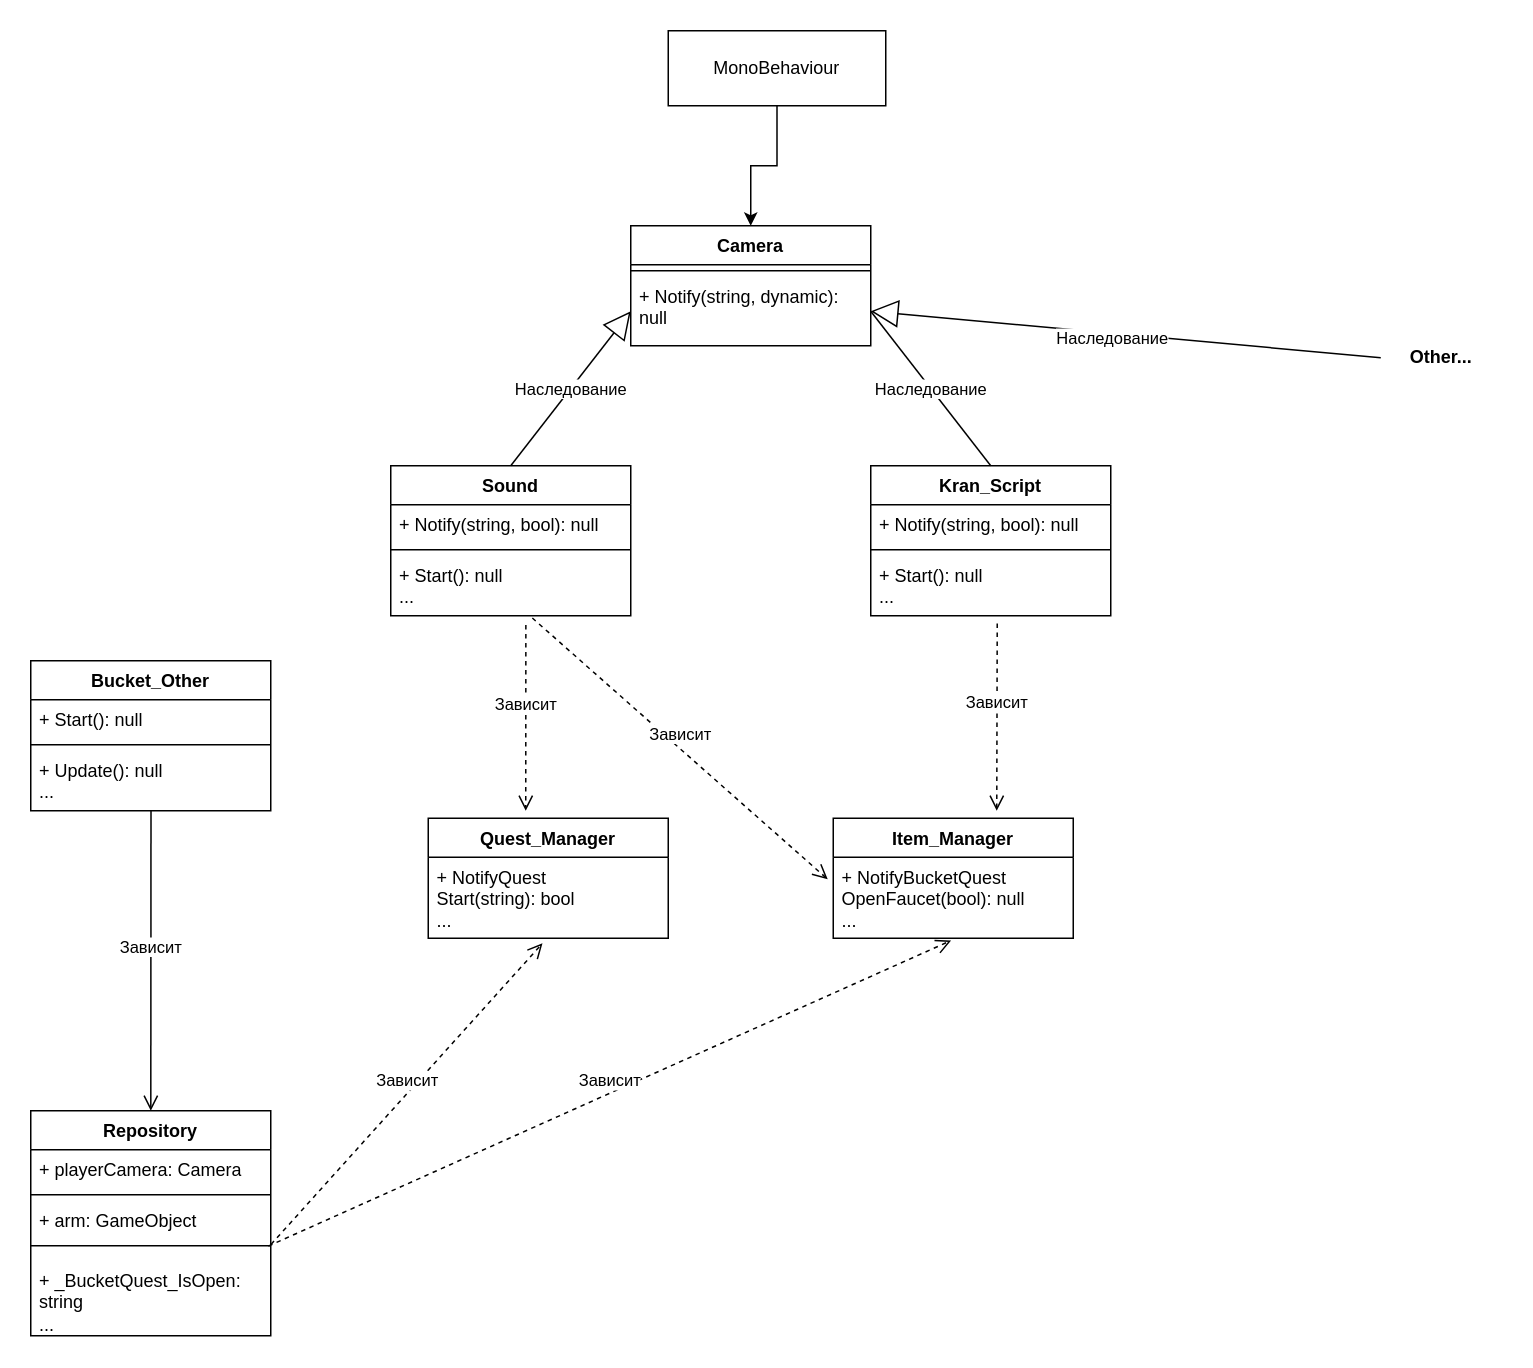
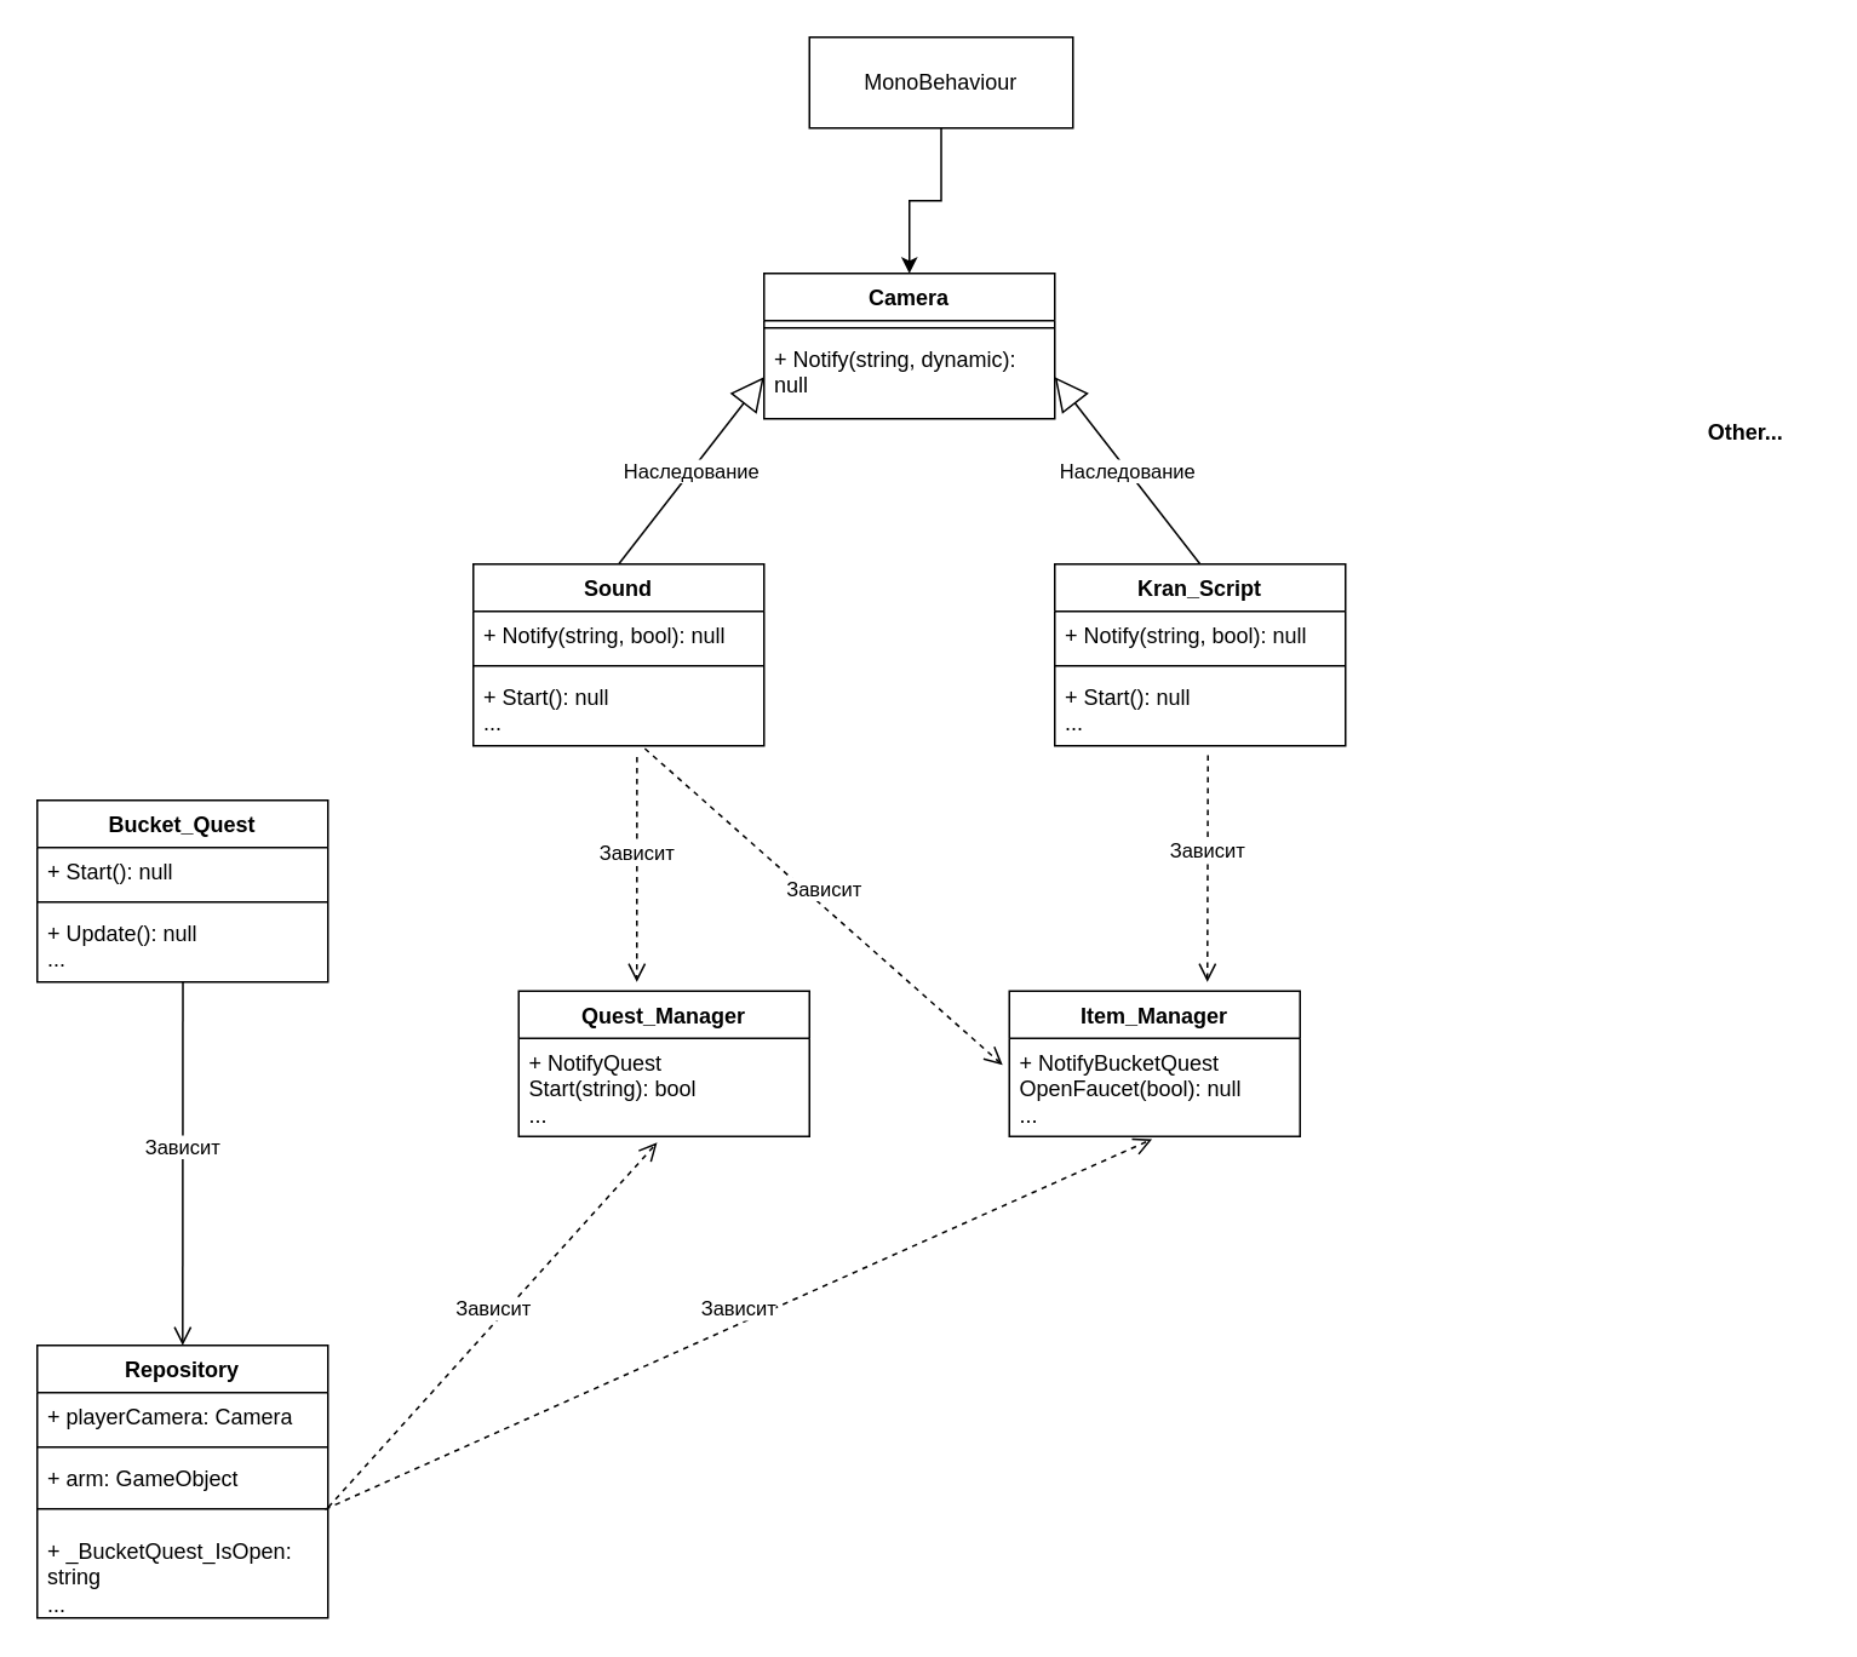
  <mxCell id="0" />
  <mxCell id="1" parent="0" />
  <mxCell id="2" style="edgeStyle=orthogonalEdgeStyle;rounded=0;orthogonalLoop=1;jettySize=auto;html=1;entryX=0.5;entryY=0;entryDx=0;entryDy=0;" edge="1" parent="1" source="3" target="4"><mxGeometry relative="1" as="geometry" /></mxCell>
  <mxCell id="3" value="MonoBehaviour" style="html=1;whiteSpace=wrap;" vertex="1" parent="1"><mxGeometry x="445" y="20" width="145" height="50" as="geometry" /></mxCell>
  <mxCell id="4" value="Camera" style="swimlane;fontStyle=1;align=center;verticalAlign=top;childLayout=stackLayout;horizontal=1;startSize=26;horizontalStack=0;resizeParent=1;resizeParentMax=0;resizeLast=0;collapsible=1;marginBottom=0;whiteSpace=wrap;html=1;" vertex="1" parent="1"><mxGeometry x="420" y="150" width="160" height="80" as="geometry"><mxRectangle x="334" y="190" width="70" height="30" as="alternateBounds" /></mxGeometry></mxCell>
  <mxCell id="5" value="" style="line;strokeWidth=1;fillColor=none;align=left;verticalAlign=middle;spacingTop=-1;spacingLeft=3;spacingRight=3;rotatable=0;labelPosition=right;points=[];portConstraint=eastwest;strokeColor=inherit;" vertex="1" parent="4"><mxGeometry y="26" width="160" height="8" as="geometry" /></mxCell>
  <mxCell id="6" value="+ Notify(string,&amp;nbsp;dynamic&lt;span style=&quot;background-color: initial;&quot;&gt;): null&lt;/span&gt;" style="text;strokeColor=none;fillColor=none;align=left;verticalAlign=top;spacingLeft=4;spacingRight=4;overflow=hidden;rotatable=0;points=[[0,0.5],[1,0.5]];portConstraint=eastwest;whiteSpace=wrap;html=1;" vertex="1" parent="4"><mxGeometry y="34" width="160" height="46" as="geometry" /></mxCell>
  <mxCell id="7" value="Sound" style="swimlane;fontStyle=1;align=center;verticalAlign=top;childLayout=stackLayout;horizontal=1;startSize=26;horizontalStack=0;resizeParent=1;resizeParentMax=0;resizeLast=0;collapsible=1;marginBottom=0;whiteSpace=wrap;html=1;" vertex="1" parent="1"><mxGeometry x="260" y="310" width="160" height="100" as="geometry"><mxRectangle x="174" y="340" width="80" height="30" as="alternateBounds" /></mxGeometry></mxCell>
  <mxCell id="8" value="+ Notify(string, bool): null" style="text;strokeColor=none;fillColor=none;align=left;verticalAlign=top;spacingLeft=4;spacingRight=4;overflow=hidden;rotatable=0;points=[[0,0.5],[1,0.5]];portConstraint=eastwest;whiteSpace=wrap;html=1;" vertex="1" parent="7"><mxGeometry y="26" width="160" height="26" as="geometry" /></mxCell>
  <mxCell id="9" value="" style="line;strokeWidth=1;fillColor=none;align=left;verticalAlign=middle;spacingTop=-1;spacingLeft=3;spacingRight=3;rotatable=0;labelPosition=right;points=[];portConstraint=eastwest;strokeColor=inherit;" vertex="1" parent="7"><mxGeometry y="52" width="160" height="8" as="geometry" /></mxCell>
  <mxCell id="10" value="+ Start(): null&lt;br&gt;..." style="text;strokeColor=none;fillColor=none;align=left;verticalAlign=top;spacingLeft=4;spacingRight=4;overflow=hidden;rotatable=0;points=[[0,0.5],[1,0.5]];portConstraint=eastwest;whiteSpace=wrap;html=1;" vertex="1" parent="7"><mxGeometry y="60" width="160" height="40" as="geometry" /></mxCell>
  <mxCell id="11" value="Kran_Script" style="swimlane;fontStyle=1;align=center;verticalAlign=top;childLayout=stackLayout;horizontal=1;startSize=26;horizontalStack=0;resizeParent=1;resizeParentMax=0;resizeLast=0;collapsible=1;marginBottom=0;whiteSpace=wrap;html=1;" vertex="1" parent="1"><mxGeometry x="580" y="310" width="160" height="100" as="geometry" /></mxCell>
  <mxCell id="12" value="+ Notify(string, bool): null" style="text;strokeColor=none;fillColor=none;align=left;verticalAlign=top;spacingLeft=4;spacingRight=4;overflow=hidden;rotatable=0;points=[[0,0.5],[1,0.5]];portConstraint=eastwest;whiteSpace=wrap;html=1;" vertex="1" parent="11"><mxGeometry y="26" width="160" height="26" as="geometry" /></mxCell>
  <mxCell id="13" value="" style="line;strokeWidth=1;fillColor=none;align=left;verticalAlign=middle;spacingTop=-1;spacingLeft=3;spacingRight=3;rotatable=0;labelPosition=right;points=[];portConstraint=eastwest;strokeColor=inherit;" vertex="1" parent="11"><mxGeometry y="52" width="160" height="8" as="geometry" /></mxCell>
  <mxCell id="14" value="+ Start(): null&lt;br&gt;..." style="text;strokeColor=none;fillColor=none;align=left;verticalAlign=top;spacingLeft=4;spacingRight=4;overflow=hidden;rotatable=0;points=[[0,0.5],[1,0.5]];portConstraint=eastwest;whiteSpace=wrap;html=1;" vertex="1" parent="11"><mxGeometry y="60" width="160" height="40" as="geometry" /></mxCell>
- <mxCell id="15" value="Наследование" style="endArrow=none;endSize=16;endFill=0;html=1;rounded=0;entryX=1;entryY=0.5;entryDx=0;entryDy=0;exitX=0.5;exitY=0;exitDx=0;exitDy=0;" edge="1" parent="1" source="11" target="6"><mxGeometry width="160" relative="1" as="geometry"><mxPoint x="570" y="270" as="sourcePoint" /><mxPoint x="420" y="17" as="targetPoint" /></mxGeometry></mxCell>
+ <mxCell id="15" value="Наследование" style="endArrow=block;endSize=16;endFill=0;html=1;rounded=0;entryX=1;entryY=0.5;entryDx=0;entryDy=0;exitX=0.5;exitY=0;exitDx=0;exitDy=0;" edge="1" parent="1" source="11" target="6"><mxGeometry width="160" relative="1" as="geometry"><mxPoint x="570" y="270" as="sourcePoint" /><mxPoint x="420" y="17" as="targetPoint" /></mxGeometry></mxCell>
  <mxCell id="16" value="Наследование" style="endArrow=block;endSize=16;endFill=0;html=1;rounded=0;exitX=0.5;exitY=0;exitDx=0;exitDy=0;entryX=0;entryY=0.5;entryDx=0;entryDy=0;" edge="1" parent="1" source="7" target="6"><mxGeometry width="160" relative="1" as="geometry"><mxPoint x="564" y="240" as="sourcePoint" /><mxPoint x="250" y="220" as="targetPoint" /></mxGeometry></mxCell>
- <mxCell id="17" value="" style="endArrow=block;endSize=16;endFill=0;html=1;rounded=0;entryX=1;entryY=0.5;entryDx=0;entryDy=0;exitX=0;exitY=0.5;exitDx=0;exitDy=0;" edge="1" parent="1" source="19" target="6"><mxGeometry width="160" relative="1" as="geometry"><mxPoint x="690" y="160" as="sourcePoint" /><mxPoint x="945.922" y="290" as="targetPoint" /></mxGeometry></mxCell>
- <mxCell id="18" value="Наследование" style="edgeLabel;html=1;align=center;verticalAlign=middle;resizable=0;points=[];" vertex="1" connectable="0" parent="17"><mxGeometry x="0.052" y="3" relative="1" as="geometry"><mxPoint as="offset" /></mxGeometry></mxCell>
  <mxCell id="19" value="Other..." style="text;align=center;fontStyle=1;verticalAlign=middle;spacingLeft=3;spacingRight=3;strokeColor=none;rotatable=0;points=[[0,0.5],[1,0.5]];portConstraint=eastwest;html=1;" vertex="1" parent="1"><mxGeometry x="920" y="225" width="80" height="26" as="geometry" /></mxCell>
  <mxCell id="20" value="Item_Manager" style="swimlane;fontStyle=1;align=center;verticalAlign=top;childLayout=stackLayout;horizontal=1;startSize=26;horizontalStack=0;resizeParent=1;resizeParentMax=0;resizeLast=0;collapsible=1;marginBottom=0;whiteSpace=wrap;html=1;" vertex="1" parent="1"><mxGeometry x="555" y="545" width="160" height="80" as="geometry" /></mxCell>
  <mxCell id="21" value="+ NotifyBucketQuest&lt;br&gt;OpenFaucet(bool): null&lt;br&gt;..." style="text;strokeColor=none;fillColor=none;align=left;verticalAlign=top;spacingLeft=4;spacingRight=4;overflow=hidden;rotatable=0;points=[[0,0.5],[1,0.5]];portConstraint=eastwest;whiteSpace=wrap;html=1;" vertex="1" parent="20"><mxGeometry y="26" width="160" height="54" as="geometry" /></mxCell>
  <mxCell id="22" value="Quest_Manager" style="swimlane;fontStyle=1;align=center;verticalAlign=top;childLayout=stackLayout;horizontal=1;startSize=26;horizontalStack=0;resizeParent=1;resizeParentMax=0;resizeLast=0;collapsible=1;marginBottom=0;whiteSpace=wrap;html=1;" vertex="1" parent="1"><mxGeometry x="285" y="545" width="160" height="80" as="geometry" /></mxCell>
  <mxCell id="23" value="+ NotifyQuest&lt;br&gt;Start(string): bool&lt;br&gt;..." style="text;strokeColor=none;fillColor=none;align=left;verticalAlign=top;spacingLeft=4;spacingRight=4;overflow=hidden;rotatable=0;points=[[0,0.5],[1,0.5]];portConstraint=eastwest;whiteSpace=wrap;html=1;" vertex="1" parent="22"><mxGeometry y="26" width="160" height="54" as="geometry" /></mxCell>
  <mxCell id="24" value="Зависит" style="html=1;verticalAlign=bottom;endArrow=open;dashed=1;endSize=8;curved=0;rounded=0;exitX=0.59;exitY=1.038;exitDx=0;exitDy=0;exitPerimeter=0;entryX=-0.023;entryY=0.272;entryDx=0;entryDy=0;entryPerimeter=0;" edge="1" parent="1" source="10" target="21"><mxGeometry relative="1" as="geometry"><mxPoint x="390" y="470" as="sourcePoint" /><mxPoint x="310" y="470" as="targetPoint" /></mxGeometry></mxCell>
  <mxCell id="25" value="Зависит" style="html=1;verticalAlign=bottom;endArrow=open;dashed=1;endSize=8;curved=0;rounded=0;exitX=0.563;exitY=1.154;exitDx=0;exitDy=0;exitPerimeter=0;" edge="1" parent="1" source="10"><mxGeometry relative="1" as="geometry"><mxPoint x="290" y="430" as="sourcePoint" /><mxPoint x="350" y="540" as="targetPoint" /></mxGeometry></mxCell>
  <mxCell id="26" value="Зависит" style="html=1;verticalAlign=bottom;endArrow=open;dashed=1;endSize=8;curved=0;rounded=0;exitX=0.527;exitY=1.13;exitDx=0;exitDy=0;exitPerimeter=0;" edge="1" parent="1" source="14"><mxGeometry relative="1" as="geometry"><mxPoint x="375" y="407" as="sourcePoint" /><mxPoint x="664" y="540" as="targetPoint" /></mxGeometry></mxCell>
  <mxCell id="27" value="Repository" style="swimlane;fontStyle=1;align=center;verticalAlign=top;childLayout=stackLayout;horizontal=1;startSize=26;horizontalStack=0;resizeParent=1;resizeParentMax=0;resizeLast=0;collapsible=1;marginBottom=0;whiteSpace=wrap;html=1;" vertex="1" parent="1"><mxGeometry x="20" y="740" width="160" height="150" as="geometry" /></mxCell>
  <mxCell id="28" value="+ playerCamera: Camera" style="text;strokeColor=none;fillColor=none;align=left;verticalAlign=top;spacingLeft=4;spacingRight=4;overflow=hidden;rotatable=0;points=[[0,0.5],[1,0.5]];portConstraint=eastwest;whiteSpace=wrap;html=1;" vertex="1" parent="27"><mxGeometry y="26" width="160" height="26" as="geometry" /></mxCell>
  <mxCell id="29" value="" style="line;strokeWidth=1;fillColor=none;align=left;verticalAlign=middle;spacingTop=-1;spacingLeft=3;spacingRight=3;rotatable=0;labelPosition=right;points=[];portConstraint=eastwest;strokeColor=inherit;" vertex="1" parent="27"><mxGeometry y="52" width="160" height="8" as="geometry" /></mxCell>
  <mxCell id="30" value="+ arm: GameObject" style="text;strokeColor=none;fillColor=none;align=left;verticalAlign=top;spacingLeft=4;spacingRight=4;overflow=hidden;rotatable=0;points=[[0,0.5],[1,0.5]];portConstraint=eastwest;whiteSpace=wrap;html=1;" vertex="1" parent="27"><mxGeometry y="60" width="160" height="20" as="geometry" /></mxCell>
  <mxCell id="31" value="" style="line;strokeWidth=1;fillColor=none;align=left;verticalAlign=middle;spacingTop=-1;spacingLeft=3;spacingRight=3;rotatable=0;labelPosition=right;points=[];portConstraint=eastwest;strokeColor=inherit;" vertex="1" parent="27"><mxGeometry y="80" width="160" height="20" as="geometry" /></mxCell>
  <mxCell id="32" value="+&amp;nbsp;_BucketQuest_IsOpen&lt;span style=&quot;background-color: initial;&quot;&gt;: string&lt;br&gt;...&lt;br&gt;&lt;/span&gt;" style="text;strokeColor=none;fillColor=none;align=left;verticalAlign=top;spacingLeft=4;spacingRight=4;overflow=hidden;rotatable=0;points=[[0,0.5],[1,0.5]];portConstraint=eastwest;whiteSpace=wrap;html=1;" vertex="1" parent="27"><mxGeometry y="100" width="160" height="50" as="geometry" /></mxCell>
  <mxCell id="33" value="Зависит" style="html=1;verticalAlign=bottom;endArrow=open;dashed=1;endSize=8;curved=0;rounded=0;exitX=1.001;exitY=0.457;exitDx=0;exitDy=0;exitPerimeter=0;entryX=0.476;entryY=1.063;entryDx=0;entryDy=0;entryPerimeter=0;" edge="1" parent="1" source="31" target="23"><mxGeometry relative="1" as="geometry"><mxPoint x="260" y="830" as="sourcePoint" /><mxPoint x="260" y="954" as="targetPoint" /></mxGeometry></mxCell>
  <mxCell id="34" value="Зависит" style="html=1;verticalAlign=bottom;endArrow=open;dashed=1;endSize=8;curved=0;rounded=0;entryX=0.491;entryY=1.028;entryDx=0;entryDy=0;entryPerimeter=0;exitX=0.99;exitY=0.511;exitDx=0;exitDy=0;exitPerimeter=0;" edge="1" parent="1" source="31" target="21"><mxGeometry relative="1" as="geometry"><mxPoint x="260" y="830" as="sourcePoint" /><mxPoint x="370" y="560" as="targetPoint" /></mxGeometry></mxCell>
- <mxCell id="35" value="Bucket_Other" style="swimlane;fontStyle=1;align=center;verticalAlign=top;childLayout=stackLayout;horizontal=1;startSize=26;horizontalStack=0;resizeParent=1;resizeParentMax=0;resizeLast=0;collapsible=1;marginBottom=0;whiteSpace=wrap;html=1;" vertex="1" parent="1"><mxGeometry x="20" y="440" width="160" height="100" as="geometry" /></mxCell>
+ <mxCell id="35" value="Bucket_Quest" style="swimlane;fontStyle=1;align=center;verticalAlign=top;childLayout=stackLayout;horizontal=1;startSize=26;horizontalStack=0;resizeParent=1;resizeParentMax=0;resizeLast=0;collapsible=1;marginBottom=0;whiteSpace=wrap;html=1;" vertex="1" parent="1"><mxGeometry x="20" y="440" width="160" height="100" as="geometry" /></mxCell>
  <mxCell id="36" value="+ Start(): null" style="text;strokeColor=none;fillColor=none;align=left;verticalAlign=top;spacingLeft=4;spacingRight=4;overflow=hidden;rotatable=0;points=[[0,0.5],[1,0.5]];portConstraint=eastwest;whiteSpace=wrap;html=1;" vertex="1" parent="35"><mxGeometry y="26" width="160" height="26" as="geometry" /></mxCell>
  <mxCell id="37" value="" style="line;strokeWidth=1;fillColor=none;align=left;verticalAlign=middle;spacingTop=-1;spacingLeft=3;spacingRight=3;rotatable=0;labelPosition=right;points=[];portConstraint=eastwest;strokeColor=inherit;" vertex="1" parent="35"><mxGeometry y="52" width="160" height="8" as="geometry" /></mxCell>
  <mxCell id="38" value="+ Update(): null&lt;br&gt;..." style="text;strokeColor=none;fillColor=none;align=left;verticalAlign=top;spacingLeft=4;spacingRight=4;overflow=hidden;rotatable=0;points=[[0,0.5],[1,0.5]];portConstraint=eastwest;whiteSpace=wrap;html=1;" vertex="1" parent="35"><mxGeometry y="60" width="160" height="40" as="geometry" /></mxCell>
  <mxCell id="39" value="Зависит" style="html=1;verticalAlign=bottom;endArrow=open;dashed=0;endSize=8;curved=0;rounded=0;exitX=0.501;exitY=0.996;exitDx=0;exitDy=0;exitPerimeter=0;" edge="1" parent="1" source="38" target="27"><mxGeometry relative="1" as="geometry"><mxPoint x="80" y="596.5" as="sourcePoint" /><mxPoint x="261" y="395.5" as="targetPoint" /></mxGeometry></mxCell>
